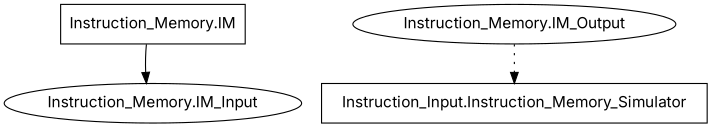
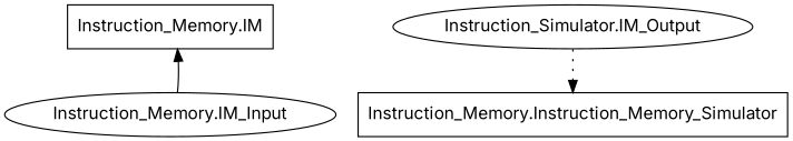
  digraph {
    fontname=Inter
    node [fontname=Inter shape=box]
    edge [fontname=Inter]
    "Instruction_Memory.IM"
    "Instruction_Memory.IM_Input" [shape=oval]
-   "Instruction_Memory.Instruction_Memory_Simulator" [label="Instruction_Input.Instruction_Memory_Simulator"]
-   "Instruction_Memory.IM_Output" [shape=oval]
-   "Instruction_Memory.IM" -> "Instruction_Memory.IM_Input"
+   "Instruction_Memory.Instruction_Memory_Simulator"
+   "Instruction_Memory.IM_Output" [shape=oval label="Instruction_Simulator.IM_Output"]
+   "Instruction_Memory.IM_Input" -> "Instruction_Memory.IM"
    "Instruction_Memory.IM_Output" -> "Instruction_Memory.Instruction_Memory_Simulator" [style=dotted]
  }
